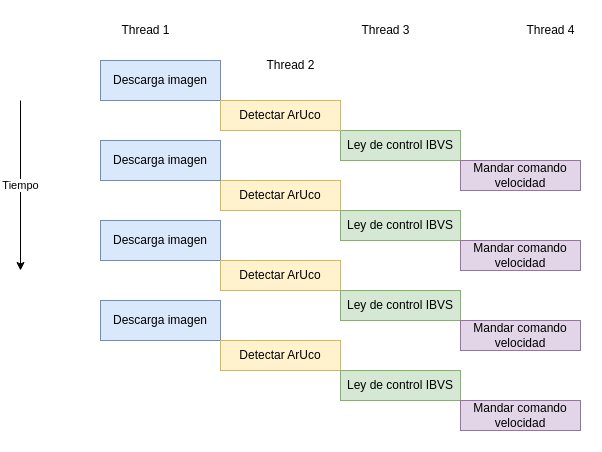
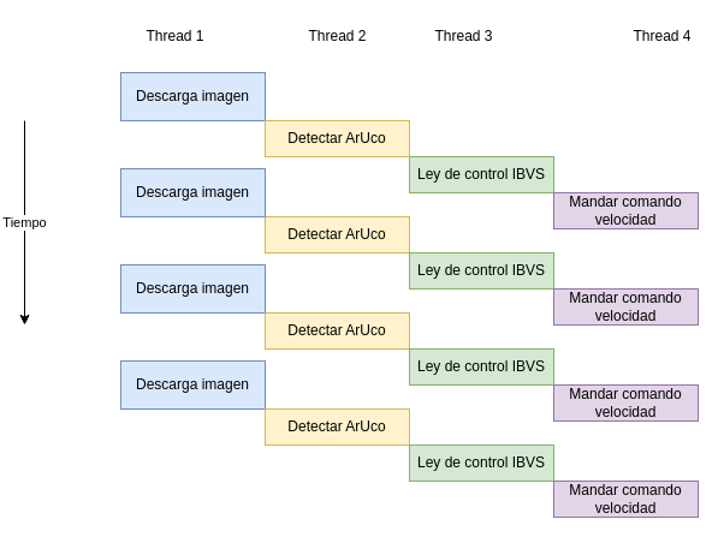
  <mxCell id="0" />
  <mxCell id="1" parent="0" />
  <mxCell id="2" value="Descarga imagen" style="rounded=0;whiteSpace=wrap;html=1;fillColor=#dae8fc;strokeColor=#6c8ebf;" vertex="1" parent="1"><mxGeometry x="100" y="220" width="120" height="40" as="geometry" /></mxCell>
  <mxCell id="3" value="Detectar ArUco" style="rounded=0;whiteSpace=wrap;html=1;fillColor=#fff2cc;strokeColor=#d6b656;" vertex="1" parent="1"><mxGeometry x="220" y="180" width="120" height="30" as="geometry" /></mxCell>
  <mxCell id="4" value="Ley de control IBVS" style="rounded=0;whiteSpace=wrap;html=1;fillColor=#d5e8d4;strokeColor=#82b366;" vertex="1" parent="1"><mxGeometry x="340" y="130" width="120" height="30" as="geometry" /></mxCell>
  <mxCell id="5" value="Mandar comando velocidad" style="rounded=0;whiteSpace=wrap;html=1;fillColor=#e1d5e7;strokeColor=#9673a6;" vertex="1" parent="1"><mxGeometry x="460" y="160" width="120" height="30" as="geometry" /></mxCell>
  <mxCell id="6" value="Descarga imagen" style="rounded=0;whiteSpace=wrap;html=1;fillColor=#dae8fc;strokeColor=#6c8ebf;" vertex="1" parent="1"><mxGeometry x="100" y="140" width="120" height="40" as="geometry" /></mxCell>
  <mxCell id="7" value="Descarga imagen" style="rounded=0;whiteSpace=wrap;html=1;fillColor=#dae8fc;strokeColor=#6c8ebf;" vertex="1" parent="1"><mxGeometry x="100" y="60" width="120" height="40" as="geometry" /></mxCell>
  <mxCell id="8" value="Descarga imagen" style="rounded=0;whiteSpace=wrap;html=1;fillColor=#dae8fc;strokeColor=#6c8ebf;" vertex="1" parent="1"><mxGeometry x="100" y="300" width="120" height="40" as="geometry" /></mxCell>
  <mxCell id="9" value="Tiempo" style="endArrow=classic;html=1;" edge="1" parent="1"><mxGeometry width="50" height="50" relative="1" as="geometry"><mxPoint x="20" y="100" as="sourcePoint" /><mxPoint x="20" y="270" as="targetPoint" /></mxGeometry></mxCell>
  <mxCell id="10" value="Thread 1" style="text;html=1;align=center;verticalAlign=middle;resizable=0;points=[];autosize=1;strokeColor=none;" vertex="1" parent="1"><mxGeometry x="115" y="20" width="60" height="20" as="geometry" /></mxCell>
- <mxCell id="11" value="Thread 2" style="text;html=1;align=center;verticalAlign=middle;resizable=0;points=[];autosize=1;strokeColor=none;" vertex="1" parent="1"><mxGeometry x="260" y="55" width="60" height="20" as="geometry" /></mxCell>
+ <mxCell id="11" value="Thread 2" style="text;html=1;align=center;verticalAlign=middle;resizable=0;points=[];autosize=1;strokeColor=none;" vertex="1" parent="1"><mxGeometry x="250" y="20" width="60" height="20" as="geometry" /></mxCell>
  <mxCell id="12" value="Thread 3" style="text;html=1;align=center;verticalAlign=middle;resizable=0;points=[];autosize=1;strokeColor=none;" vertex="1" parent="1"><mxGeometry x="355" y="20" width="60" height="20" as="geometry" /></mxCell>
  <mxCell id="13" value="Thread 4" style="text;html=1;align=center;verticalAlign=middle;resizable=0;points=[];autosize=1;strokeColor=none;" vertex="1" parent="1"><mxGeometry x="520" y="20" width="60" height="20" as="geometry" /></mxCell>
  <mxCell id="14" value="Detectar ArUco" style="rounded=0;whiteSpace=wrap;html=1;fillColor=#fff2cc;strokeColor=#d6b656;" vertex="1" parent="1"><mxGeometry x="220" y="100" width="120" height="30" as="geometry" /></mxCell>
  <mxCell id="15" value="Detectar ArUco" style="rounded=0;whiteSpace=wrap;html=1;fillColor=#fff2cc;strokeColor=#d6b656;" vertex="1" parent="1"><mxGeometry x="220" y="260" width="120" height="30" as="geometry" /></mxCell>
  <mxCell id="16" value="Detectar ArUco" style="rounded=0;whiteSpace=wrap;html=1;fillColor=#fff2cc;strokeColor=#d6b656;" vertex="1" parent="1"><mxGeometry x="220" y="340" width="120" height="30" as="geometry" /></mxCell>
  <mxCell id="17" value="Ley de control IBVS" style="rounded=0;whiteSpace=wrap;html=1;fillColor=#d5e8d4;strokeColor=#82b366;" vertex="1" parent="1"><mxGeometry x="340" y="210" width="120" height="30" as="geometry" /></mxCell>
  <mxCell id="18" value="Ley de control IBVS" style="rounded=0;whiteSpace=wrap;html=1;fillColor=#d5e8d4;strokeColor=#82b366;" vertex="1" parent="1"><mxGeometry x="340" y="290" width="120" height="30" as="geometry" /></mxCell>
  <mxCell id="19" value="Ley de control IBVS" style="rounded=0;whiteSpace=wrap;html=1;fillColor=#d5e8d4;strokeColor=#82b366;" vertex="1" parent="1"><mxGeometry x="340" y="370" width="120" height="30" as="geometry" /></mxCell>
  <mxCell id="20" value="Mandar comando velocidad" style="rounded=0;whiteSpace=wrap;html=1;fillColor=#e1d5e7;strokeColor=#9673a6;" vertex="1" parent="1"><mxGeometry x="460" y="240" width="120" height="30" as="geometry" /></mxCell>
  <mxCell id="21" value="Mandar comando velocidad" style="rounded=0;whiteSpace=wrap;html=1;fillColor=#e1d5e7;strokeColor=#9673a6;" vertex="1" parent="1"><mxGeometry x="460" y="320" width="120" height="30" as="geometry" /></mxCell>
  <mxCell id="22" value="Mandar comando velocidad" style="rounded=0;whiteSpace=wrap;html=1;fillColor=#e1d5e7;strokeColor=#9673a6;" vertex="1" parent="1"><mxGeometry x="460" y="400" width="120" height="30" as="geometry" /></mxCell>
